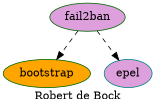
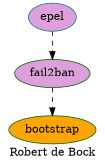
  digraph {
    label="Robert de Bock"
    node [color=darkgreen fillcolor=plum style=filled]
    edge [style=dashed]
    bootstrap [fillcollor=green fillcolor=orange]
    epel [color=teal]
    fail2ban
    fail2ban -> bootstrap
-   fail2ban -> epel
+   epel -> fail2ban
  }
